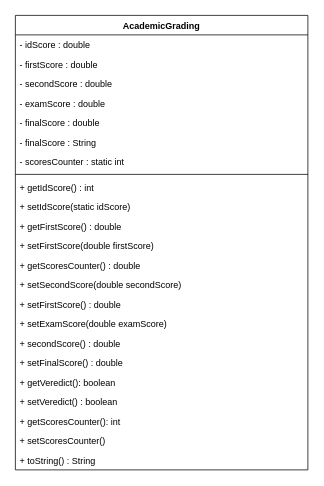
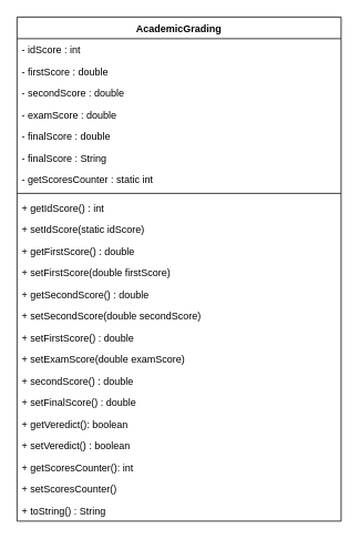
  <mxCell id="0" />
  <mxCell id="1" parent="0" />
  <mxCell id="2" value="AcademicGrading" style="swimlane;fontStyle=1;align=center;verticalAlign=top;childLayout=stackLayout;horizontal=1;startSize=26;horizontalStack=0;resizeParent=1;resizeParentMax=0;resizeLast=0;collapsible=1;marginBottom=0;" parent="1" vertex="1"><mxGeometry x="20" y="20" width="390" height="606" as="geometry" /></mxCell>
- <mxCell id="3" value="- idScore : double" style="text;strokeColor=none;fillColor=none;align=left;verticalAlign=top;spacingLeft=4;spacingRight=4;overflow=hidden;rotatable=0;points=[[0,0.5],[1,0.5]];portConstraint=eastwest;" vertex="1" parent="2"><mxGeometry y="26" width="390" height="26" as="geometry" /></mxCell>
+ <mxCell id="3" value="- idScore : int" style="text;strokeColor=none;fillColor=none;align=left;verticalAlign=top;spacingLeft=4;spacingRight=4;overflow=hidden;rotatable=0;points=[[0,0.5],[1,0.5]];portConstraint=eastwest;" vertex="1" parent="2"><mxGeometry y="26" width="390" height="26" as="geometry" /></mxCell>
  <mxCell id="4" value="- firstScore : double" style="text;strokeColor=none;fillColor=none;align=left;verticalAlign=top;spacingLeft=4;spacingRight=4;overflow=hidden;rotatable=0;points=[[0,0.5],[1,0.5]];portConstraint=eastwest;" parent="2" vertex="1"><mxGeometry y="52" width="390" height="26" as="geometry" /></mxCell>
  <mxCell id="5" value="- secondScore : double" style="text;strokeColor=none;fillColor=none;align=left;verticalAlign=top;spacingLeft=4;spacingRight=4;overflow=hidden;rotatable=0;points=[[0,0.5],[1,0.5]];portConstraint=eastwest;" parent="2" vertex="1"><mxGeometry y="78" width="390" height="26" as="geometry" /></mxCell>
  <mxCell id="6" value="- examScore : double" style="text;strokeColor=none;fillColor=none;align=left;verticalAlign=top;spacingLeft=4;spacingRight=4;overflow=hidden;rotatable=0;points=[[0,0.5],[1,0.5]];portConstraint=eastwest;" parent="2" vertex="1"><mxGeometry y="104" width="390" height="26" as="geometry" /></mxCell>
  <mxCell id="7" value="- finalScore : double" style="text;strokeColor=none;fillColor=none;align=left;verticalAlign=top;spacingLeft=4;spacingRight=4;overflow=hidden;rotatable=0;points=[[0,0.5],[1,0.5]];portConstraint=eastwest;" parent="2" vertex="1"><mxGeometry y="130" width="390" height="26" as="geometry" /></mxCell>
  <mxCell id="8" value="- finalScore : String" style="text;strokeColor=none;fillColor=none;align=left;verticalAlign=top;spacingLeft=4;spacingRight=4;overflow=hidden;rotatable=0;points=[[0,0.5],[1,0.5]];portConstraint=eastwest;" parent="2" vertex="1"><mxGeometry y="156" width="390" height="26" as="geometry" /></mxCell>
- <mxCell id="9" value="- scoresCounter : static int" style="text;strokeColor=none;fillColor=none;align=left;verticalAlign=top;spacingLeft=4;spacingRight=4;overflow=hidden;rotatable=0;points=[[0,0.5],[1,0.5]];portConstraint=eastwest;" vertex="1" parent="2"><mxGeometry y="182" width="390" height="26" as="geometry" /></mxCell>
+ <mxCell id="9" value="- getScoresCounter : static int" style="text;strokeColor=none;fillColor=none;align=left;verticalAlign=top;spacingLeft=4;spacingRight=4;overflow=hidden;rotatable=0;points=[[0,0.5],[1,0.5]];portConstraint=eastwest;" vertex="1" parent="2"><mxGeometry y="182" width="390" height="26" as="geometry" /></mxCell>
  <mxCell id="10" value="" style="line;strokeWidth=1;fillColor=none;align=left;verticalAlign=middle;spacingTop=-1;spacingLeft=3;spacingRight=3;rotatable=0;labelPosition=right;points=[];portConstraint=eastwest;" parent="2" vertex="1"><mxGeometry y="208" width="390" height="8" as="geometry" /></mxCell>
  <mxCell id="11" value="+ getIdScore() : int" style="text;strokeColor=none;fillColor=none;align=left;verticalAlign=top;spacingLeft=4;spacingRight=4;overflow=hidden;rotatable=0;points=[[0,0.5],[1,0.5]];portConstraint=eastwest;" vertex="1" parent="2"><mxGeometry y="216" width="390" height="26" as="geometry" /></mxCell>
  <mxCell id="12" value="+ setIdScore(static idScore)" style="text;strokeColor=none;fillColor=none;align=left;verticalAlign=top;spacingLeft=4;spacingRight=4;overflow=hidden;rotatable=0;points=[[0,0.5],[1,0.5]];portConstraint=eastwest;" vertex="1" parent="2"><mxGeometry y="242" width="390" height="26" as="geometry" /></mxCell>
  <mxCell id="13" value="+ getFirstScore() : double" style="text;strokeColor=none;fillColor=none;align=left;verticalAlign=top;spacingLeft=4;spacingRight=4;overflow=hidden;rotatable=0;points=[[0,0.5],[1,0.5]];portConstraint=eastwest;" vertex="1" parent="2"><mxGeometry y="268" width="390" height="26" as="geometry" /></mxCell>
  <mxCell id="14" value="+ setFirstScore(double firstScore)" style="text;strokeColor=none;fillColor=none;align=left;verticalAlign=top;spacingLeft=4;spacingRight=4;overflow=hidden;rotatable=0;points=[[0,0.5],[1,0.5]];portConstraint=eastwest;" vertex="1" parent="2"><mxGeometry y="294" width="390" height="26" as="geometry" /></mxCell>
- <mxCell id="15" value="+ getScoresCounter() : double" style="text;strokeColor=none;fillColor=none;align=left;verticalAlign=top;spacingLeft=4;spacingRight=4;overflow=hidden;rotatable=0;points=[[0,0.5],[1,0.5]];portConstraint=eastwest;" vertex="1" parent="2"><mxGeometry y="320" width="390" height="26" as="geometry" /></mxCell>
+ <mxCell id="15" value="+ getSecondScore() : double" style="text;strokeColor=none;fillColor=none;align=left;verticalAlign=top;spacingLeft=4;spacingRight=4;overflow=hidden;rotatable=0;points=[[0,0.5],[1,0.5]];portConstraint=eastwest;" vertex="1" parent="2"><mxGeometry y="320" width="390" height="26" as="geometry" /></mxCell>
  <mxCell id="16" value="+ setSecondScore(double secondScore)" style="text;strokeColor=none;fillColor=none;align=left;verticalAlign=top;spacingLeft=4;spacingRight=4;overflow=hidden;rotatable=0;points=[[0,0.5],[1,0.5]];portConstraint=eastwest;" vertex="1" parent="2"><mxGeometry y="346" width="390" height="26" as="geometry" /></mxCell>
  <mxCell id="17" value="+ setFirstScore() : double" style="text;strokeColor=none;fillColor=none;align=left;verticalAlign=top;spacingLeft=4;spacingRight=4;overflow=hidden;rotatable=0;points=[[0,0.5],[1,0.5]];portConstraint=eastwest;" vertex="1" parent="2"><mxGeometry y="372" width="390" height="26" as="geometry" /></mxCell>
  <mxCell id="18" value="+ setExamScore(double examScore)" style="text;strokeColor=none;fillColor=none;align=left;verticalAlign=top;spacingLeft=4;spacingRight=4;overflow=hidden;rotatable=0;points=[[0,0.5],[1,0.5]];portConstraint=eastwest;" vertex="1" parent="2"><mxGeometry y="398" width="390" height="26" as="geometry" /></mxCell>
  <mxCell id="19" value="+ secondScore() : double" style="text;strokeColor=none;fillColor=none;align=left;verticalAlign=top;spacingLeft=4;spacingRight=4;overflow=hidden;rotatable=0;points=[[0,0.5],[1,0.5]];portConstraint=eastwest;" vertex="1" parent="2"><mxGeometry y="424" width="390" height="26" as="geometry" /></mxCell>
  <mxCell id="20" value="+ setFinalScore() : double" style="text;strokeColor=none;fillColor=none;align=left;verticalAlign=top;spacingLeft=4;spacingRight=4;overflow=hidden;rotatable=0;points=[[0,0.5],[1,0.5]];portConstraint=eastwest;" parent="2" vertex="1"><mxGeometry y="450" width="390" height="26" as="geometry" /></mxCell>
  <mxCell id="21" value="+ getVeredict(): boolean" style="text;strokeColor=none;fillColor=none;align=left;verticalAlign=top;spacingLeft=4;spacingRight=4;overflow=hidden;rotatable=0;points=[[0,0.5],[1,0.5]];portConstraint=eastwest;" vertex="1" parent="2"><mxGeometry y="476" width="390" height="26" as="geometry" /></mxCell>
  <mxCell id="22" value="+ setVeredict() : boolean" style="text;strokeColor=none;fillColor=none;align=left;verticalAlign=top;spacingLeft=4;spacingRight=4;overflow=hidden;rotatable=0;points=[[0,0.5],[1,0.5]];portConstraint=eastwest;" vertex="1" parent="2"><mxGeometry y="502" width="390" height="26" as="geometry" /></mxCell>
  <mxCell id="23" value="+ getScoresCounter(): int" style="text;strokeColor=none;fillColor=none;align=left;verticalAlign=top;spacingLeft=4;spacingRight=4;overflow=hidden;rotatable=0;points=[[0,0.5],[1,0.5]];portConstraint=eastwest;" vertex="1" parent="2"><mxGeometry y="528" width="390" height="26" as="geometry" /></mxCell>
  <mxCell id="24" value="+ setScoresCounter()" style="text;strokeColor=none;fillColor=none;align=left;verticalAlign=top;spacingLeft=4;spacingRight=4;overflow=hidden;rotatable=0;points=[[0,0.5],[1,0.5]];portConstraint=eastwest;" parent="2" vertex="1"><mxGeometry y="554" width="390" height="26" as="geometry" /></mxCell>
  <mxCell id="25" value="+ toString() : String" style="text;strokeColor=none;fillColor=none;align=left;verticalAlign=top;spacingLeft=4;spacingRight=4;overflow=hidden;rotatable=0;points=[[0,0.5],[1,0.5]];portConstraint=eastwest;" vertex="1" parent="2"><mxGeometry y="580" width="390" height="26" as="geometry" /></mxCell>
